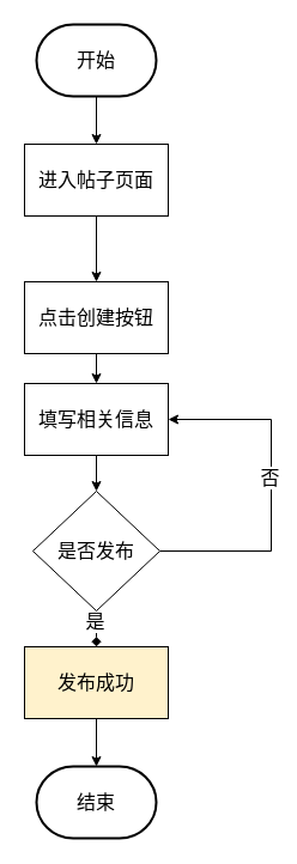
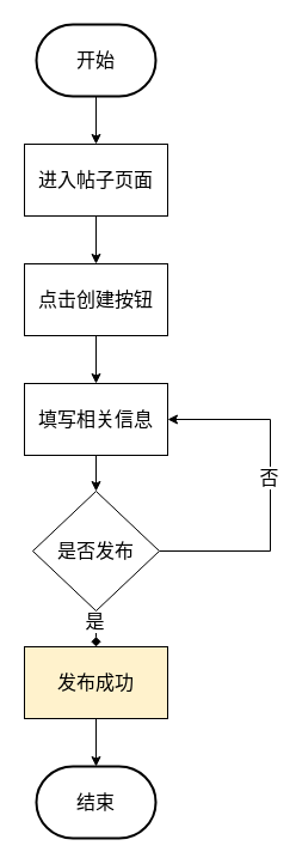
  <mxCell id="0" />
  <mxCell id="1" parent="0" />
  <mxCell id="2" value="" style="edgeStyle=orthogonalEdgeStyle;rounded=0;orthogonalLoop=1;jettySize=auto;html=1;" edge="1" parent="1" source="3" target="5"><mxGeometry relative="1" as="geometry" /></mxCell>
  <mxCell id="3" value="开始" style="strokeWidth=2;html=1;shape=mxgraph.flowchart.terminator;whiteSpace=wrap;fontSize=16;" vertex="1" parent="1"><mxGeometry x="30" y="20" width="100" height="60" as="geometry" /></mxCell>
  <mxCell id="4" value="" style="edgeStyle=orthogonalEdgeStyle;rounded=0;orthogonalLoop=1;jettySize=auto;html=1;" edge="1" parent="1" source="5" target="7"><mxGeometry relative="1" as="geometry" /></mxCell>
  <mxCell id="5" value="进入帖子页面" style="rounded=0;whiteSpace=wrap;html=1;fontSize=16;" vertex="1" parent="1"><mxGeometry x="20" y="120" width="120" height="60" as="geometry" /></mxCell>
  <mxCell id="6" value="" style="edgeStyle=orthogonalEdgeStyle;rounded=0;orthogonalLoop=1;jettySize=auto;html=1;" edge="1" parent="1" source="7" target="9"><mxGeometry relative="1" as="geometry" /></mxCell>
- <mxCell id="7" value="点击创建按钮" style="rounded=0;whiteSpace=wrap;html=1;fontSize=16;" vertex="1" parent="1"><mxGeometry x="20" y="235" width="120" height="60" as="geometry" /></mxCell>
+ <mxCell id="7" value="点击创建按钮" style="rounded=0;whiteSpace=wrap;html=1;fontSize=16;" vertex="1" parent="1"><mxGeometry x="20" y="220" width="120" height="60" as="geometry" /></mxCell>
  <mxCell id="8" value="" style="edgeStyle=orthogonalEdgeStyle;rounded=0;orthogonalLoop=1;jettySize=auto;html=1;" edge="1" parent="1" source="9" target="14"><mxGeometry relative="1" as="geometry" /></mxCell>
  <mxCell id="9" value="填写相关信息" style="rounded=0;whiteSpace=wrap;html=1;fontSize=16;" vertex="1" parent="1"><mxGeometry x="20" y="320" width="120" height="60" as="geometry" /></mxCell>
  <mxCell id="10" value="" style="edgeStyle=orthogonalEdgeStyle;rounded=0;orthogonalLoop=1;jettySize=auto;html=1;endArrow=diamond;" edge="1" parent="1" source="14" target="16"><mxGeometry relative="1" as="geometry" /></mxCell>
  <mxCell id="11" value="是" style="edgeLabel;html=1;align=center;verticalAlign=middle;resizable=0;points=[];fontSize=16;" vertex="1" connectable="0" parent="10"><mxGeometry x="-0.688" y="-2" relative="1" as="geometry"><mxPoint as="offset" /></mxGeometry></mxCell>
  <mxCell id="12" style="edgeStyle=orthogonalEdgeStyle;rounded=0;orthogonalLoop=1;jettySize=auto;html=1;exitX=1;exitY=0.5;exitDx=0;exitDy=0;entryX=1;entryY=0.5;entryDx=0;entryDy=0;" edge="1" parent="1" source="14" target="9"><mxGeometry relative="1" as="geometry"><Array as="points"><mxPoint x="226" y="460" /><mxPoint x="226" y="350" /></Array></mxGeometry></mxCell>
  <mxCell id="13" value="否" style="edgeLabel;html=1;align=center;verticalAlign=middle;resizable=0;points=[];fontSize=16;" vertex="1" connectable="0" parent="12"><mxGeometry x="0.074" y="2" relative="1" as="geometry"><mxPoint as="offset" /></mxGeometry></mxCell>
  <mxCell id="14" value="是否发布" style="rhombus;whiteSpace=wrap;html=1;fontSize=16;" vertex="1" parent="1"><mxGeometry x="27" y="410" width="106" height="100" as="geometry" /></mxCell>
  <mxCell id="15" value="" style="edgeStyle=orthogonalEdgeStyle;rounded=0;orthogonalLoop=1;jettySize=auto;html=1;" edge="1" parent="1" source="16" target="17"><mxGeometry relative="1" as="geometry" /></mxCell>
  <mxCell id="16" value="发布成功" style="rounded=0;whiteSpace=wrap;html=1;fontSize=16;fillColor=#fff2cc;" vertex="1" parent="1"><mxGeometry x="20" y="540" width="120" height="60" as="geometry" /></mxCell>
  <mxCell id="17" value="结束" style="strokeWidth=2;html=1;shape=mxgraph.flowchart.terminator;whiteSpace=wrap;fontSize=16;" vertex="1" parent="1"><mxGeometry x="30" y="640" width="100" height="60" as="geometry" /></mxCell>
